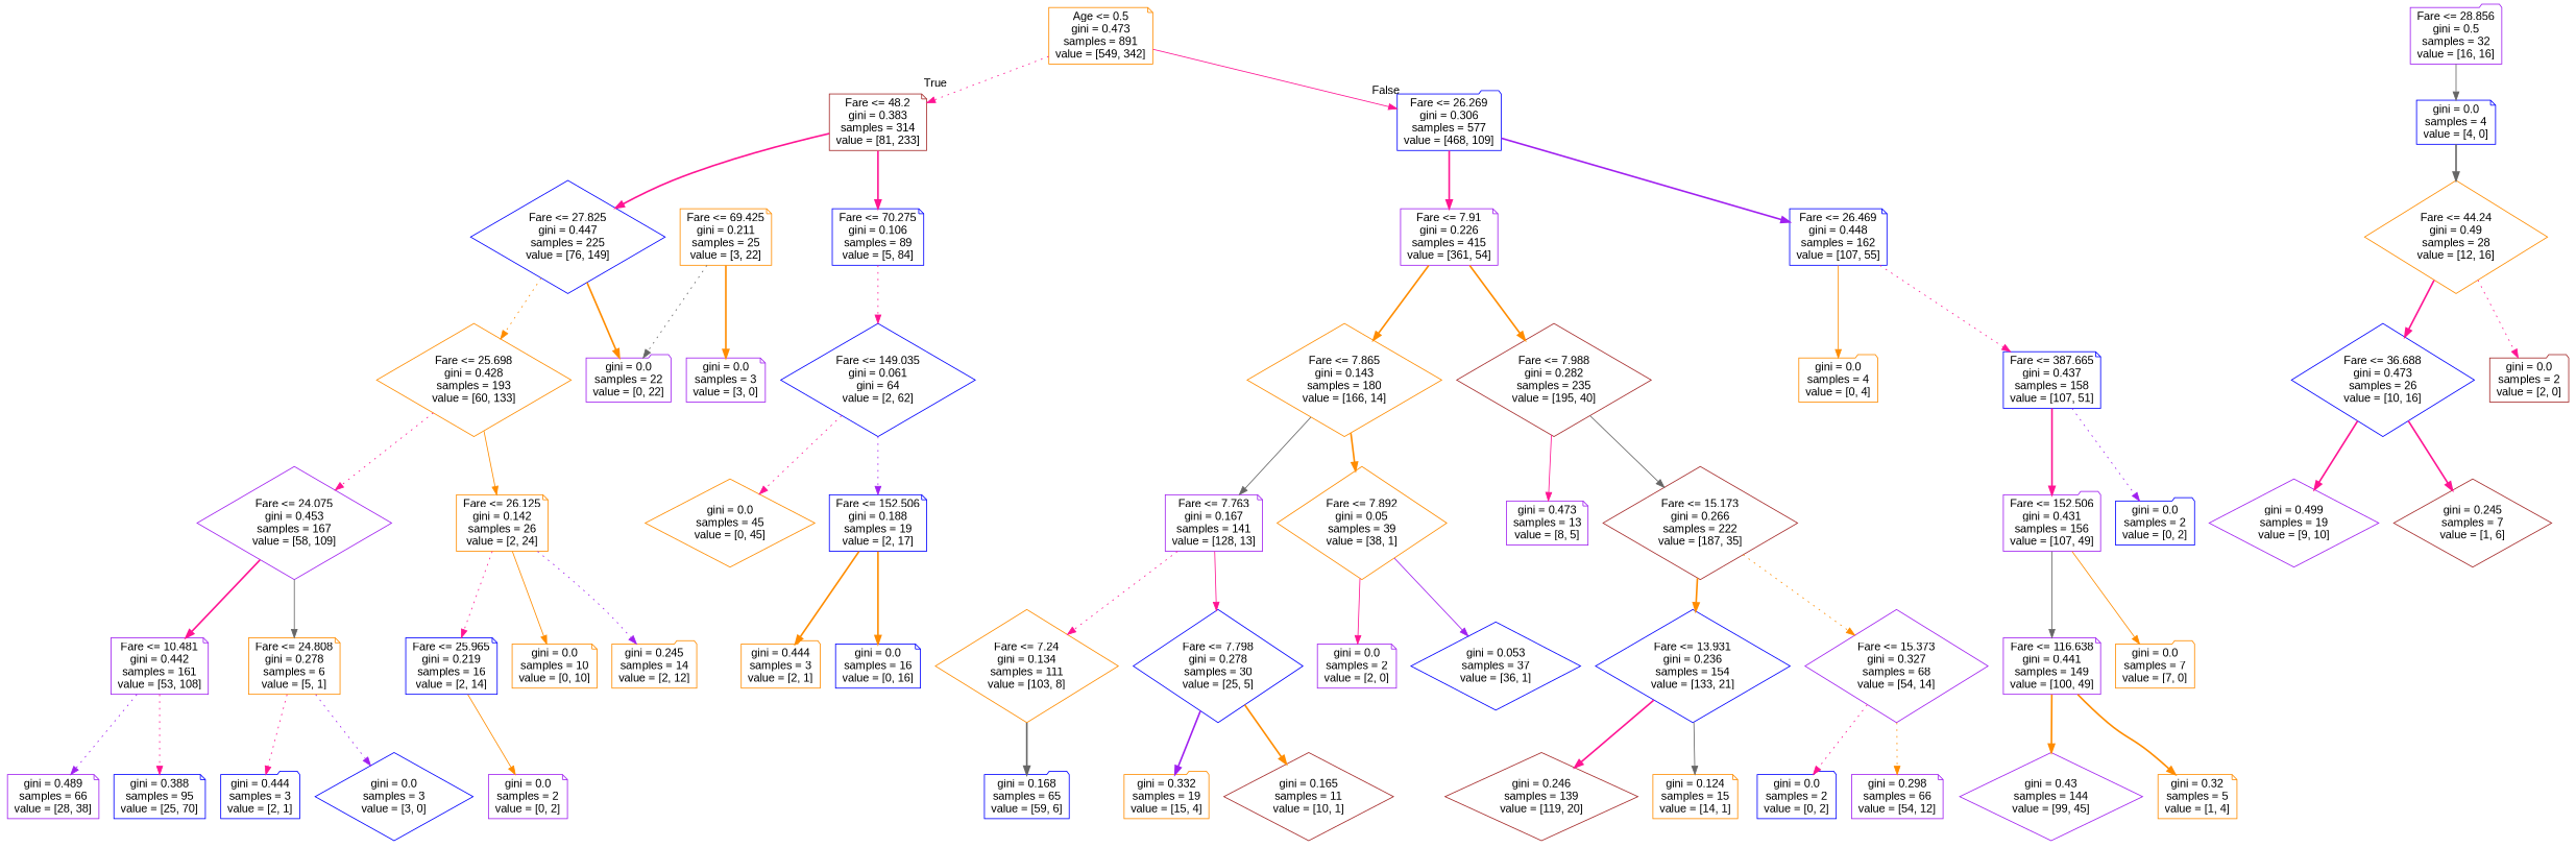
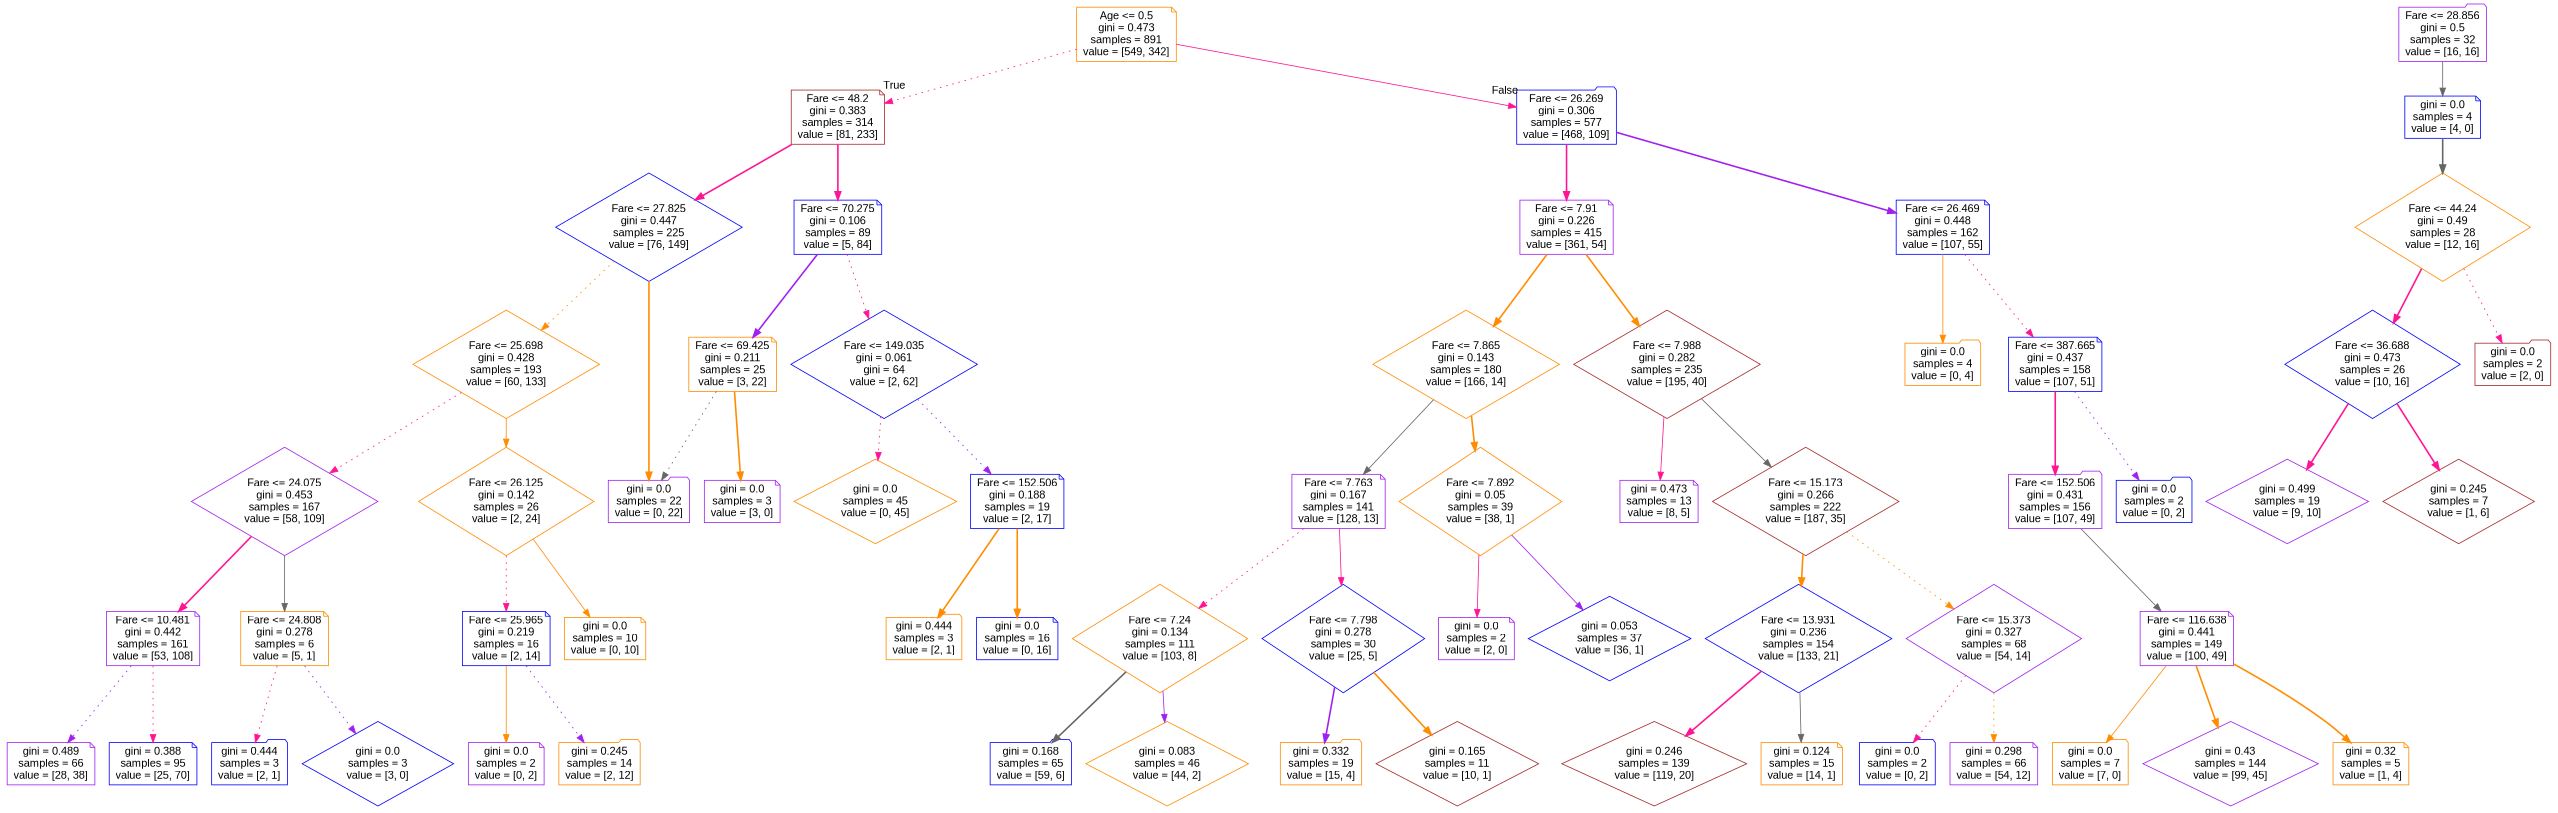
  digraph {
    fontname="Liberation Sans"
    node [color=blue fontname="Liberation Sans" shape=note]
    edge [color=deeppink fontname="Liberation Sans" style=bold]
    n1 [color=darkorange label="Age <= 0.5\ngini = 0.473\nsamples = 891\nvalue = [549, 342]"]
    n2 [color=brown label="Fare <= 48.2\ngini = 0.383\nsamples = 314\nvalue = [81, 233]"]
    n3 [label="Fare <= 26.269\ngini = 0.306\nsamples = 577\nvalue = [468, 109]" shape=folder]
    n4 [label="Fare <= 27.825\ngini = 0.447\nsamples = 225\nvalue = [76, 149]" shape=diamond]
    n5 [label="Fare <= 70.275\ngini = 0.106\nsamples = 89\nvalue = [5, 84]"]
    n6 [color=purple label="Fare <= 7.91\ngini = 0.226\nsamples = 415\nvalue = [361, 54]"]
    n7 [label="Fare <= 26.469\ngini = 0.448\nsamples = 162\nvalue = [107, 55]"]
    n8 [color=darkorange label="Fare <= 25.698\ngini = 0.428\nsamples = 193\nvalue = [60, 133]" shape=diamond]
    n9 [color=purple label="gini = 0.0\nsamples = 22\nvalue = [0, 22]" shape=folder]
    n10 [color=darkorange label="Fare <= 69.425\ngini = 0.211\nsamples = 25\nvalue = [3, 22]"]
    n11 [label="Fare <= 149.035\ngini = 0.061\ngini = 64\nvalue = [2, 62]" shape=diamond]
    n12 [color=purple label="Fare <= 24.075\ngini = 0.453\nsamples = 167\nvalue = [58, 109]" shape=diamond]
-   n13 [color=darkorange label="Fare <= 26.125\ngini = 0.142\nsamples = 26\nvalue = [2, 24]"]
+   n13 [color=darkorange label="Fare <= 26.125\ngini = 0.142\nsamples = 26\nvalue = [2, 24]" shape=diamond]
    n14 [color=purple label="Fare <= 28.856\ngini = 0.5\nsamples = 32\nvalue = [16, 16]" shape=folder]
    n15 [label="gini = 0.0\nsamples = 4\nvalue = [4, 0]"]
    n16 [color=purple label="Fare <= 10.481\ngini = 0.442\nsamples = 161\nvalue = [53, 108]"]
    n17 [color=darkorange label="Fare <= 24.808\ngini = 0.278\nsamples = 6\nvalue = [5, 1]"]
    n18 [label="Fare <= 25.965\ngini = 0.219\nsamples = 16\nvalue = [2, 14]"]
    n19 [color=darkorange label="gini = 0.0\nsamples = 10\nvalue = [0, 10]"]
    n20 [color=purple label="gini = 0.489\nsamples = 66\nvalue = [28, 38]"]
    n21 [label="gini = 0.388\nsamples = 95\nvalue = [25, 70]"]
    n22 [label="gini = 0.444\nsamples = 3\nvalue = [2, 1]" shape=folder]
    n23 [label="gini = 0.0\nsamples = 3\nvalue = [3, 0]" shape=diamond]
    n24 [color=purple label="gini = 0.0\nsamples = 2\nvalue = [0, 2]"]
    n25 [color=darkorange label="gini = 0.245\nsamples = 14\nvalue = [2, 12]" shape=folder]
    n26 [color=darkorange label="Fare <= 44.24\ngini = 0.49\nsamples = 28\nvalue = [12, 16]" shape=diamond]
    n27 [label="Fare <= 36.688\ngini = 0.473\nsamples = 26\nvalue = [10, 16]" shape=diamond]
    n28 [color=brown label="gini = 0.0\nsamples = 2\nvalue = [2, 0]" shape=folder]
    n29 [color=purple label="gini = 0.499\nsamples = 19\nvalue = [9, 10]" shape=diamond]
    n30 [color=brown label="gini = 0.245\nsamples = 7\nvalue = [1, 6]" shape=diamond]
    n31 [color=purple label="gini = 0.0\nsamples = 3\nvalue = [3, 0]"]
    n32 [color=darkorange label="gini = 0.0\nsamples = 45\nvalue = [0, 45]" shape=diamond]
    n33 [label="Fare <= 152.506\ngini = 0.188\nsamples = 19\nvalue = [2, 17]"]
    n34 [color=darkorange label="gini = 0.444\nsamples = 3\nvalue = [2, 1]" shape=folder]
    n35 [label="gini = 0.0\nsamples = 16\nvalue = [0, 16]"]
    n36 [color=darkorange label="Fare <= 7.865\ngini = 0.143\nsamples = 180\nvalue = [166, 14]" shape=diamond]
    n37 [color=brown label="Fare <= 7.988\ngini = 0.282\nsamples = 235\nvalue = [195, 40]" shape=diamond]
    n38 [color=darkorange label="gini = 0.0\nsamples = 4\nvalue = [0, 4]" shape=folder]
    n39 [label="Fare <= 387.665\ngini = 0.437\nsamples = 158\nvalue = [107, 51]"]
    n40 [color=purple label="Fare <= 7.763\ngini = 0.167\nsamples = 141\nvalue = [128, 13]"]
    n41 [color=darkorange label="Fare <= 7.892\ngini = 0.05\nsamples = 39\nvalue = [38, 1]" shape=diamond]
    n42 [color=purple label="gini = 0.473\nsamples = 13\nvalue = [8, 5]"]
    n43 [color=brown label="Fare <= 15.173\ngini = 0.266\nsamples = 222\nvalue = [187, 35]" shape=diamond]
    n44 [color=darkorange label="Fare <= 7.24\ngini = 0.134\nsamples = 111\nvalue = [103, 8]" shape=diamond]
    n45 [label="Fare <= 7.798\ngini = 0.278\nsamples = 30\nvalue = [25, 5]" shape=diamond]
    n46 [color=purple label="gini = 0.0\nsamples = 2\nvalue = [2, 0]"]
    n47 [label="gini = 0.053\nsamples = 37\nvalue = [36, 1]" shape=diamond]
    n48 [label="gini = 0.168\nsamples = 65\nvalue = [59, 6]" shape=folder]
+   n49 [color=darkorange label="gini = 0.083\nsamples = 46\nvalue = [44, 2]" shape=diamond]
    n50 [color=darkorange label="gini = 0.332\nsamples = 19\nvalue = [15, 4]" shape=folder]
    n51 [color=brown label="gini = 0.165\nsamples = 11\nvalue = [10, 1]" shape=diamond]
    n52 [label="Fare <= 13.931\ngini = 0.236\nsamples = 154\nvalue = [133, 21]" shape=diamond]
    n53 [color=purple label="Fare <= 15.373\ngini = 0.327\nsamples = 68\nvalue = [54, 14]" shape=diamond]
    n54 [color=brown label="gini = 0.246\nsamples = 139\nvalue = [119, 20]" shape=diamond]
    n55 [color=darkorange label="gini = 0.124\nsamples = 15\nvalue = [14, 1]"]
    n56 [label="gini = 0.0\nsamples = 2\nvalue = [0, 2]" shape=folder]
    n57 [color=purple label="gini = 0.298\nsamples = 66\nvalue = [54, 12]"]
    n58 [color=purple label="Fare <= 152.506\ngini = 0.431\nsamples = 156\nvalue = [107, 49]" shape=folder]
    n59 [label="gini = 0.0\nsamples = 2\nvalue = [0, 2]" shape=folder]
    n60 [color=purple label="Fare <= 116.638\ngini = 0.441\nsamples = 149\nvalue = [100, 49]"]
    n61 [color=darkorange label="gini = 0.0\nsamples = 7\nvalue = [7, 0]" shape=folder]
    n62 [color=purple label="gini = 0.43\nsamples = 144\nvalue = [99, 45]" shape=diamond]
    n63 [color=darkorange label="gini = 0.32\nsamples = 5\nvalue = [1, 4]"]
    n1 -> n2 [headlabel=True labelangle=45 labeldistance=2.5 style=dotted]
    n1 -> n3 [headlabel=False labelangle=-45 labeldistance=2.5 style=solid]
    n2 -> n4
    n2 -> n5
    n3 -> n6
    n3 -> n7 [color=purple]
    n4 -> n8 [color=darkorange style=dotted]
    n4 -> n9 [color=darkorange]
+   n5 -> n10 [color=purple]
    n5 -> n11 [style=dotted]
    n6 -> n36 [color=darkorange]
    n6 -> n37 [color=darkorange]
    n7 -> n38 [color=darkorange style=solid]
    n7 -> n39 [style=dotted]
    n8 -> n12 [style=dotted]
    n8 -> n13 [color=darkorange style=solid]
    n10 -> n9 [color=gray40 style=dotted]
    n10 -> n31 [color=darkorange]
    n11 -> n32 [style=dotted]
    n11 -> n33 [color=purple style=dotted]
    n12 -> n16
    n12 -> n17 [color=gray40 style=solid]
    n13 -> n18 [style=dotted]
    n13 -> n19 [color=darkorange style=solid]
    n14 -> n15 [color=gray40 style=solid]
    n15 -> n26 [color=gray40]
    n16 -> n20 [color=purple style=dotted]
    n16 -> n21 [style=dotted]
    n17 -> n22 [style=dotted]
    n17 -> n23 [color=purple style=dotted]
    n18 -> n24 [color=darkorange style=solid]
-   n13 -> n25 [color=purple style=dotted]
+   n18 -> n25 [color=purple style=dotted]
    n26 -> n27
    n26 -> n28 [style=dotted]
    n27 -> n29
    n27 -> n30
    n33 -> n34 [color=darkorange]
    n33 -> n35 [color=darkorange]
    n36 -> n40 [color=gray40 style=solid]
    n36 -> n41 [color=darkorange]
    n37 -> n42 [style=solid]
    n37 -> n43 [color=gray40 style=solid]
    n39 -> n58
    n39 -> n59 [color=purple style=dotted]
    n40 -> n44 [style=dotted]
    n40 -> n45 [style=solid]
    n41 -> n46 [style=solid]
    n41 -> n47 [color=purple style=solid]
    n43 -> n52 [color=darkorange]
    n43 -> n53 [color=darkorange style=dotted]
    n44 -> n48 [color=gray40]
+   n44 -> n49 [color=purple style=solid]
    n45 -> n50 [color=purple]
    n45 -> n51 [color=darkorange]
    n52 -> n54
    n52 -> n55 [color=gray40 style=solid]
    n53 -> n56 [style=dotted]
    n53 -> n57 [color=darkorange style=dotted]
    n58 -> n60 [color=gray40 style=solid]
-   n58 -> n61 [color=darkorange style=solid]
+   n60 -> n61 [color=darkorange style=solid]
    n60 -> n62 [color=darkorange]
    n60 -> n63 [color=darkorange]
  }
